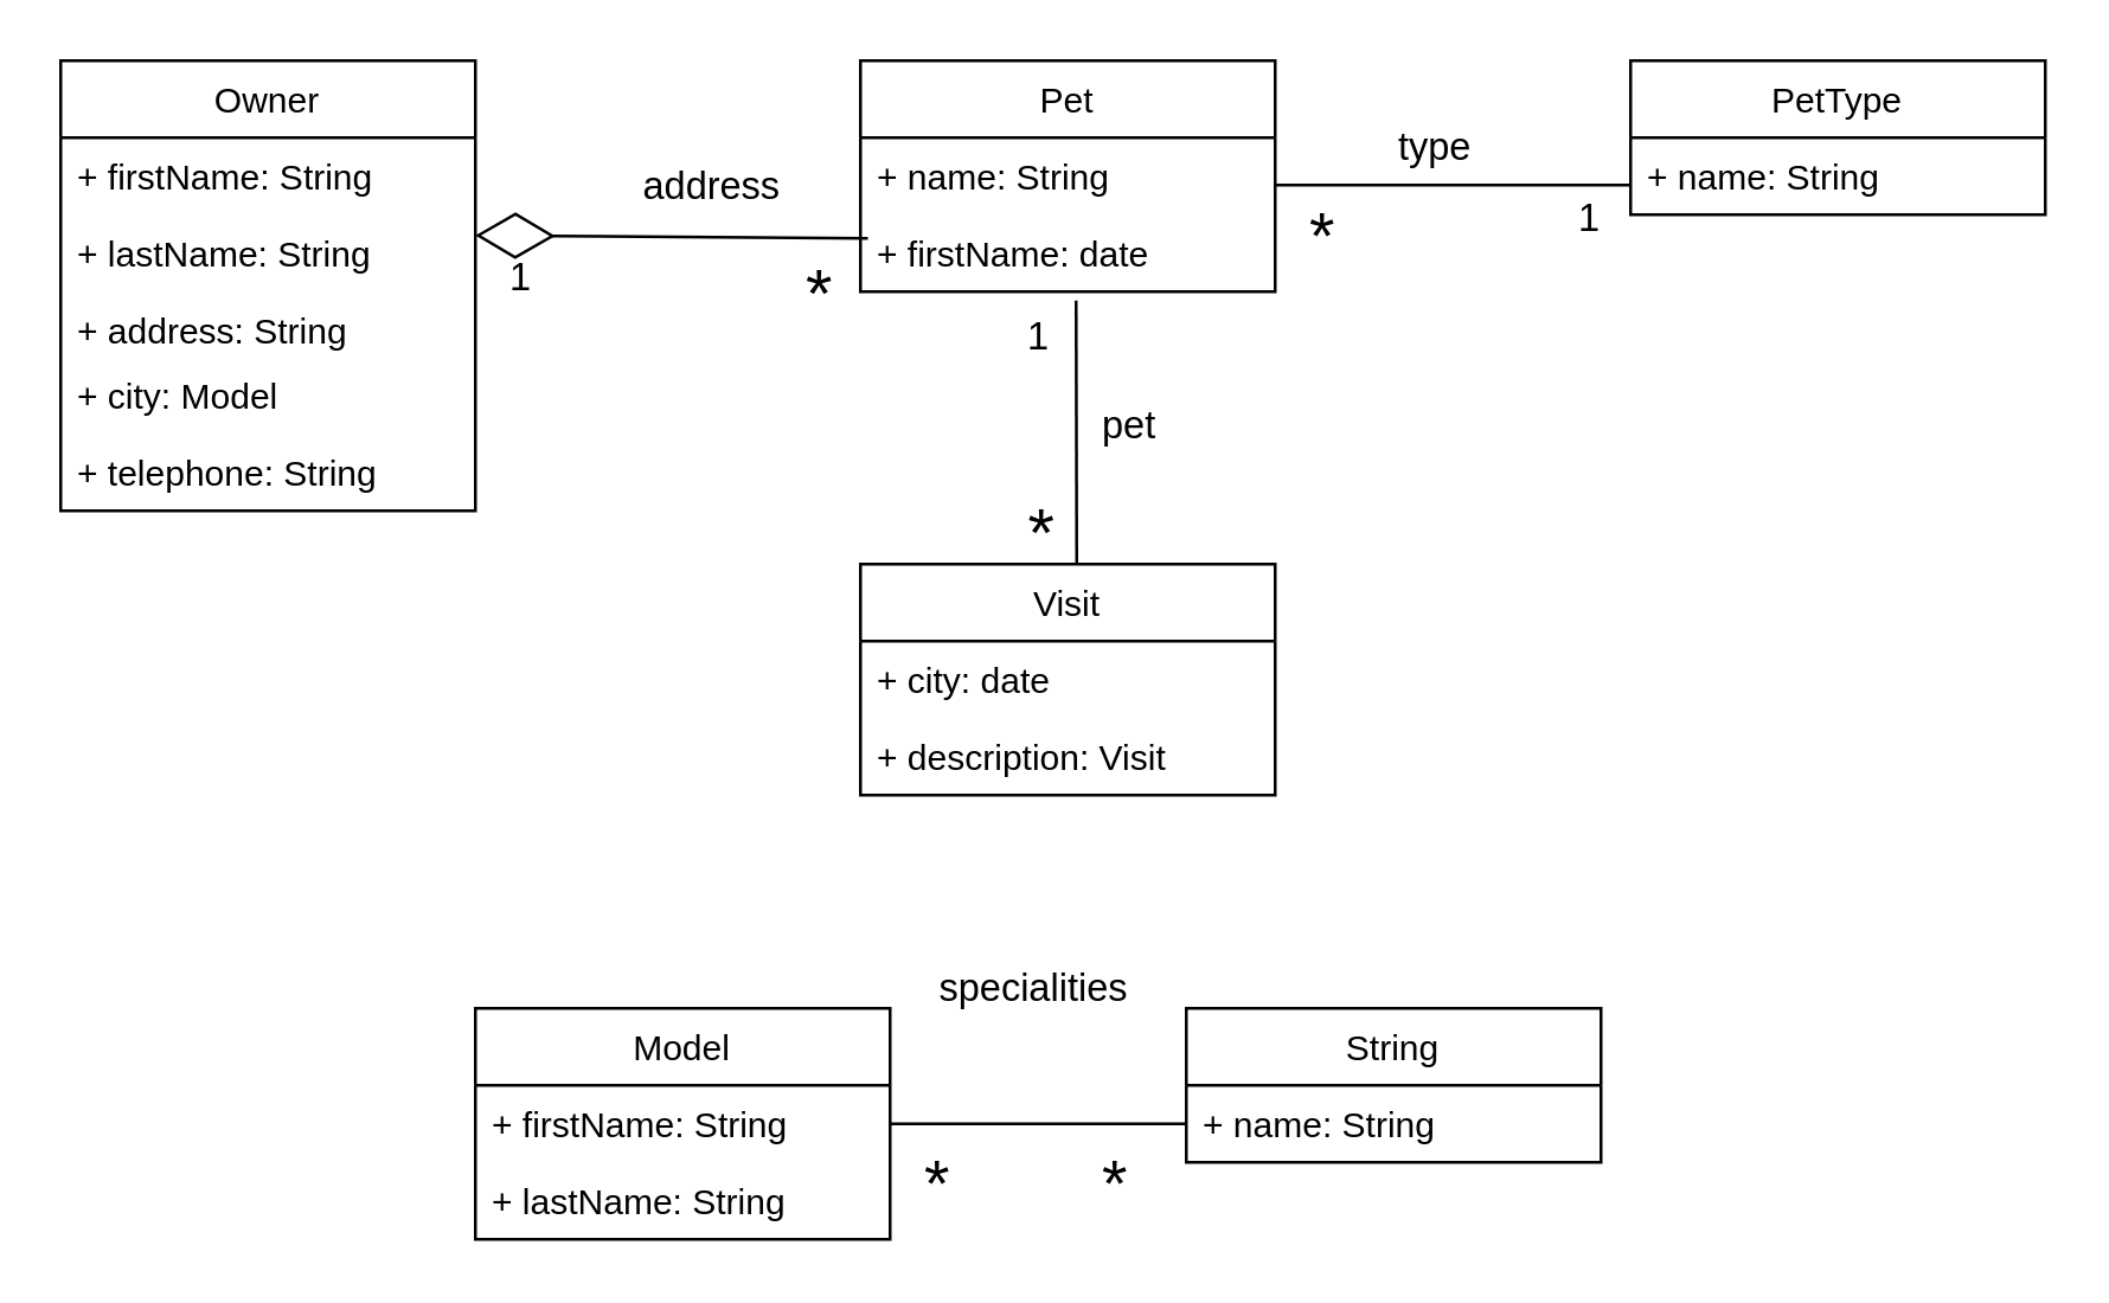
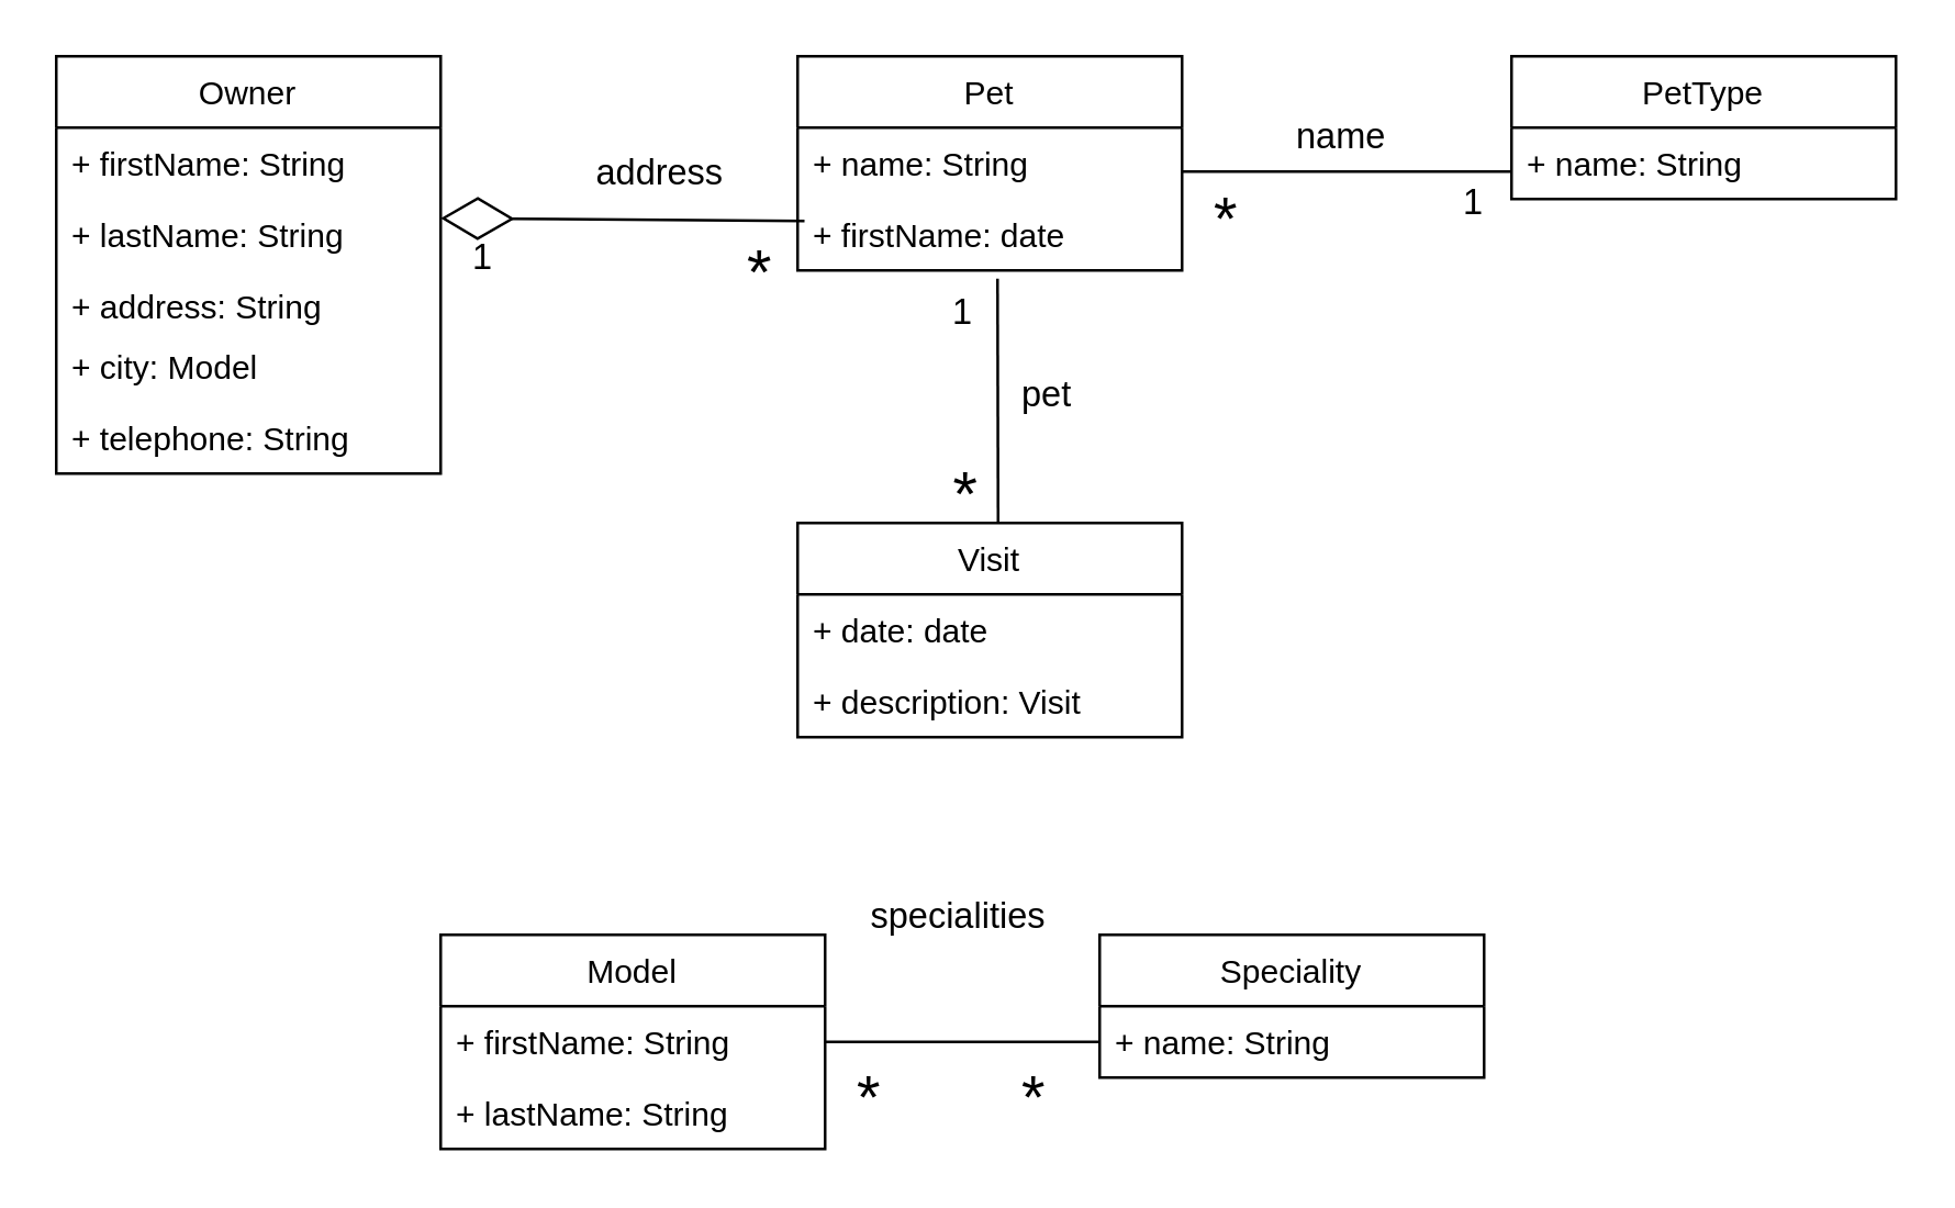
  <mxCell id="0" />
  <mxCell id="1" parent="0" />
  <mxCell id="2" value="Owner" style="swimlane;fontStyle=0;childLayout=stackLayout;horizontal=1;startSize=26;fillColor=none;horizontalStack=0;resizeParent=1;resizeParentMax=0;resizeLast=0;collapsible=1;marginBottom=0;" vertex="1" parent="1"><mxGeometry x="20" y="20" width="140" height="152" as="geometry" /></mxCell>
  <mxCell id="3" value="+ firstName: String" style="text;strokeColor=none;fillColor=none;align=left;verticalAlign=top;spacingLeft=4;spacingRight=4;overflow=hidden;rotatable=0;points=[[0,0.5],[1,0.5]];portConstraint=eastwest;" vertex="1" parent="2"><mxGeometry y="26" width="140" height="26" as="geometry" /></mxCell>
  <mxCell id="4" value="+ lastName: String" style="text;strokeColor=none;fillColor=none;align=left;verticalAlign=top;spacingLeft=4;spacingRight=4;overflow=hidden;rotatable=0;points=[[0,0.5],[1,0.5]];portConstraint=eastwest;" vertex="1" parent="2"><mxGeometry y="52" width="140" height="26" as="geometry" /></mxCell>
  <mxCell id="5" value="+ address: String" style="text;strokeColor=none;fillColor=none;align=left;verticalAlign=top;spacingLeft=4;spacingRight=4;overflow=hidden;rotatable=0;points=[[0,0.5],[1,0.5]];portConstraint=eastwest;" vertex="1" parent="2"><mxGeometry y="78" width="140" height="22" as="geometry" /></mxCell>
  <mxCell id="6" value="+ city: Model" style="text;strokeColor=none;fillColor=none;align=left;verticalAlign=top;spacingLeft=4;spacingRight=4;overflow=hidden;rotatable=0;points=[[0,0.5],[1,0.5]];portConstraint=eastwest;" vertex="1" parent="2"><mxGeometry y="100" width="140" height="26" as="geometry" /></mxCell>
  <mxCell id="7" value="+ telephone: String" style="text;strokeColor=none;fillColor=none;align=left;verticalAlign=top;spacingLeft=4;spacingRight=4;overflow=hidden;rotatable=0;points=[[0,0.5],[1,0.5]];portConstraint=eastwest;" vertex="1" parent="2"><mxGeometry y="126" width="140" height="26" as="geometry" /></mxCell>
  <mxCell id="8" value="Pet" style="swimlane;fontStyle=0;childLayout=stackLayout;horizontal=1;startSize=26;fillColor=none;horizontalStack=0;resizeParent=1;resizeParentMax=0;resizeLast=0;collapsible=1;marginBottom=0;" vertex="1" parent="1"><mxGeometry x="290" y="20" width="140" height="78" as="geometry" /></mxCell>
  <mxCell id="9" value="+ name: String" style="text;strokeColor=none;fillColor=none;align=left;verticalAlign=top;spacingLeft=4;spacingRight=4;overflow=hidden;rotatable=0;points=[[0,0.5],[1,0.5]];portConstraint=eastwest;" vertex="1" parent="8"><mxGeometry y="26" width="140" height="26" as="geometry" /></mxCell>
  <mxCell id="10" value="+ firstName: date" style="text;strokeColor=none;fillColor=none;align=left;verticalAlign=top;spacingLeft=4;spacingRight=4;overflow=hidden;rotatable=0;points=[[0,0.5],[1,0.5]];portConstraint=eastwest;" vertex="1" parent="8"><mxGeometry y="52" width="140" height="26" as="geometry" /></mxCell>
  <mxCell id="11" value="PetType" style="swimlane;fontStyle=0;childLayout=stackLayout;horizontal=1;startSize=26;fillColor=none;horizontalStack=0;resizeParent=1;resizeParentMax=0;resizeLast=0;collapsible=1;marginBottom=0;" vertex="1" parent="1"><mxGeometry x="550" y="20" width="140" height="52" as="geometry" /></mxCell>
  <mxCell id="12" value="+ name: String" style="text;strokeColor=none;fillColor=none;align=left;verticalAlign=top;spacingLeft=4;spacingRight=4;overflow=hidden;rotatable=0;points=[[0,0.5],[1,0.5]];portConstraint=eastwest;" vertex="1" parent="11"><mxGeometry y="26" width="140" height="26" as="geometry" /></mxCell>
  <mxCell id="13" value="Visit" style="swimlane;fontStyle=0;childLayout=stackLayout;horizontal=1;startSize=26;fillColor=none;horizontalStack=0;resizeParent=1;resizeParentMax=0;resizeLast=0;collapsible=1;marginBottom=0;" vertex="1" parent="1"><mxGeometry x="290" y="190" width="140" height="78" as="geometry" /></mxCell>
- <mxCell id="14" value="+ city: date" style="text;strokeColor=none;fillColor=none;align=left;verticalAlign=top;spacingLeft=4;spacingRight=4;overflow=hidden;rotatable=0;points=[[0,0.5],[1,0.5]];portConstraint=eastwest;" vertex="1" parent="13"><mxGeometry y="26" width="140" height="26" as="geometry" /></mxCell>
+ <mxCell id="14" value="+ date: date" style="text;strokeColor=none;fillColor=none;align=left;verticalAlign=top;spacingLeft=4;spacingRight=4;overflow=hidden;rotatable=0;points=[[0,0.5],[1,0.5]];portConstraint=eastwest;" vertex="1" parent="13"><mxGeometry y="26" width="140" height="26" as="geometry" /></mxCell>
  <mxCell id="15" value="+ description: Visit" style="text;strokeColor=none;fillColor=none;align=left;verticalAlign=top;spacingLeft=4;spacingRight=4;overflow=hidden;rotatable=0;points=[[0,0.5],[1,0.5]];portConstraint=eastwest;" vertex="1" parent="13"><mxGeometry y="52" width="140" height="26" as="geometry" /></mxCell>
  <mxCell id="16" value="Model" style="swimlane;fontStyle=0;childLayout=stackLayout;horizontal=1;startSize=26;fillColor=none;horizontalStack=0;resizeParent=1;resizeParentMax=0;resizeLast=0;collapsible=1;marginBottom=0;" vertex="1" parent="1"><mxGeometry x="160" y="340" width="140" height="78" as="geometry" /></mxCell>
  <mxCell id="17" value="+ firstName: String" style="text;strokeColor=none;fillColor=none;align=left;verticalAlign=top;spacingLeft=4;spacingRight=4;overflow=hidden;rotatable=0;points=[[0,0.5],[1,0.5]];portConstraint=eastwest;" vertex="1" parent="16"><mxGeometry y="26" width="140" height="26" as="geometry" /></mxCell>
  <mxCell id="18" value="+ lastName: String" style="text;strokeColor=none;fillColor=none;align=left;verticalAlign=top;spacingLeft=4;spacingRight=4;overflow=hidden;rotatable=0;points=[[0,0.5],[1,0.5]];portConstraint=eastwest;" vertex="1" parent="16"><mxGeometry y="52" width="140" height="26" as="geometry" /></mxCell>
- <mxCell id="19" value="String" style="swimlane;fontStyle=0;childLayout=stackLayout;horizontal=1;startSize=26;fillColor=none;horizontalStack=0;resizeParent=1;resizeParentMax=0;resizeLast=0;collapsible=1;marginBottom=0;" vertex="1" parent="1"><mxGeometry x="400" y="340" width="140" height="52" as="geometry" /></mxCell>
+ <mxCell id="19" value="Speciality" style="swimlane;fontStyle=0;childLayout=stackLayout;horizontal=1;startSize=26;fillColor=none;horizontalStack=0;resizeParent=1;resizeParentMax=0;resizeLast=0;collapsible=1;marginBottom=0;" vertex="1" parent="1"><mxGeometry x="400" y="340" width="140" height="52" as="geometry" /></mxCell>
  <mxCell id="20" value="+ name: String" style="text;strokeColor=none;fillColor=none;align=left;verticalAlign=top;spacingLeft=4;spacingRight=4;overflow=hidden;rotatable=0;points=[[0,0.5],[1,0.5]];portConstraint=eastwest;" vertex="1" parent="19"><mxGeometry y="26" width="140" height="26" as="geometry" /></mxCell>
  <mxCell id="21" value="&lt;span style=&quot;font-size: 22px&quot;&gt;*&lt;/span&gt;" style="edgeLabel;resizable=0;html=1;align=left;verticalAlign=top;fontSize=23;" connectable="0" vertex="1" parent="1"><mxGeometry x="440" y="59" as="geometry" /></mxCell>
  <mxCell id="22" value="&lt;font style=&quot;font-size: 13px&quot;&gt;1&lt;/font&gt;" style="edgeLabel;resizable=0;html=1;align=right;verticalAlign=top;" connectable="0" vertex="1" parent="1"><mxGeometry x="540" y="59" as="geometry" /></mxCell>
  <mxCell id="23" value="*" style="text;whiteSpace=wrap;html=1;fontSize=23;" vertex="1" parent="1"><mxGeometry x="270" y="79" width="30" height="1" as="geometry" /></mxCell>
  <mxCell id="24" value="&lt;font style=&quot;font-size: 13px&quot;&gt;address&lt;/font&gt;" style="text;whiteSpace=wrap;html=1;fontSize=23;" vertex="1" parent="1"><mxGeometry x="215" y="39" width="30" height="40" as="geometry" /></mxCell>
- <mxCell id="25" value="&lt;span style=&quot;font-size: 13px&quot;&gt;type&lt;/span&gt;" style="text;whiteSpace=wrap;html=1;fontSize=23;" vertex="1" parent="1"><mxGeometry x="470" y="26" width="30" height="40" as="geometry" /></mxCell>
+ <mxCell id="25" value="&lt;span style=&quot;font-size: 13px&quot;&gt;name&lt;/span&gt;" style="text;whiteSpace=wrap;html=1;fontSize=23;" vertex="1" parent="1"><mxGeometry x="470" y="26" width="30" height="40" as="geometry" /></mxCell>
  <mxCell id="26" value="&lt;span style=&quot;font-size: 13px&quot;&gt;pet&lt;/span&gt;" style="text;whiteSpace=wrap;html=1;fontSize=23;" vertex="1" parent="1"><mxGeometry x="370" y="120" width="30" height="40" as="geometry" /></mxCell>
  <mxCell id="27" value="&lt;font style=&quot;font-size: 13px&quot;&gt;1&lt;/font&gt;" style="edgeLabel;resizable=0;html=1;align=right;verticalAlign=top;" connectable="0" vertex="1" parent="1"><mxGeometry x="354" y="99" as="geometry" /></mxCell>
  <mxCell id="28" value="*" style="text;whiteSpace=wrap;html=1;fontSize=23;" vertex="1" parent="1"><mxGeometry x="345" y="160" width="30" height="40" as="geometry" /></mxCell>
  <mxCell id="29" value="&lt;span style=&quot;font-size: 13px&quot;&gt;specialities&lt;/span&gt;" style="text;whiteSpace=wrap;html=1;fontSize=23;" vertex="1" parent="1"><mxGeometry x="315" y="310" width="30" height="40" as="geometry" /></mxCell>
  <mxCell id="30" value="&lt;span style=&quot;font-size: 22px ; line-height: 10%&quot;&gt;*&lt;/span&gt;" style="edgeLabel;resizable=0;html=1;align=left;verticalAlign=top;fontSize=23;" connectable="0" vertex="1" parent="1"><mxGeometry x="310" y="379" as="geometry" /></mxCell>
  <mxCell id="31" value="&lt;span style=&quot;font-size: 22px&quot;&gt;*&lt;/span&gt;" style="edgeLabel;resizable=0;html=1;align=left;verticalAlign=top;fontSize=23;" connectable="0" vertex="1" parent="1"><mxGeometry x="370" y="379" as="geometry" /></mxCell>
  <mxCell id="32" value="" style="endArrow=diamondThin;endFill=0;endSize=24;html=1;fontSize=23;strokeColor=#000000;strokeWidth=1;exitX=0.75;exitY=1;exitDx=0;exitDy=0;" edge="1" parent="1" source="23"><mxGeometry width="160" relative="1" as="geometry"><mxPoint x="180" y="150" as="sourcePoint" /><mxPoint x="160" y="79" as="targetPoint" /></mxGeometry></mxCell>
  <mxCell id="33" value="&lt;font style=&quot;font-size: 13px&quot;&gt;1&lt;/font&gt;" style="text;whiteSpace=wrap;html=1;fontSize=23;" vertex="1" parent="1"><mxGeometry x="170" y="70" width="40" height="49" as="geometry" /></mxCell>
  <mxCell id="34" value="" style="line;strokeWidth=1;fillColor=none;align=left;verticalAlign=middle;spacingTop=-1;spacingLeft=3;spacingRight=3;rotatable=0;labelPosition=right;points=[];portConstraint=eastwest;fontSize=23;" vertex="1" parent="1"><mxGeometry x="430" y="58" width="120" height="8" as="geometry" /></mxCell>
  <mxCell id="35" value="" style="endArrow=none;html=1;rounded=0;fontSize=23;strokeColor=#000000;strokeWidth=1;exitX=0.52;exitY=1.115;exitDx=0;exitDy=0;exitPerimeter=0;" edge="1" parent="1" source="10"><mxGeometry relative="1" as="geometry"><mxPoint x="270" y="210" as="sourcePoint" /><mxPoint x="363" y="190" as="targetPoint" /></mxGeometry></mxCell>
  <mxCell id="36" value="" style="endArrow=none;html=1;rounded=0;fontSize=23;strokeColor=#000000;strokeWidth=1;exitX=0;exitY=0.5;exitDx=0;exitDy=0;entryX=1;entryY=0.5;entryDx=0;entryDy=0;" edge="1" parent="1" source="20" target="17"><mxGeometry relative="1" as="geometry"><mxPoint x="370" y="380" as="sourcePoint" /><mxPoint x="370.2" y="469.01" as="targetPoint" /></mxGeometry></mxCell>
